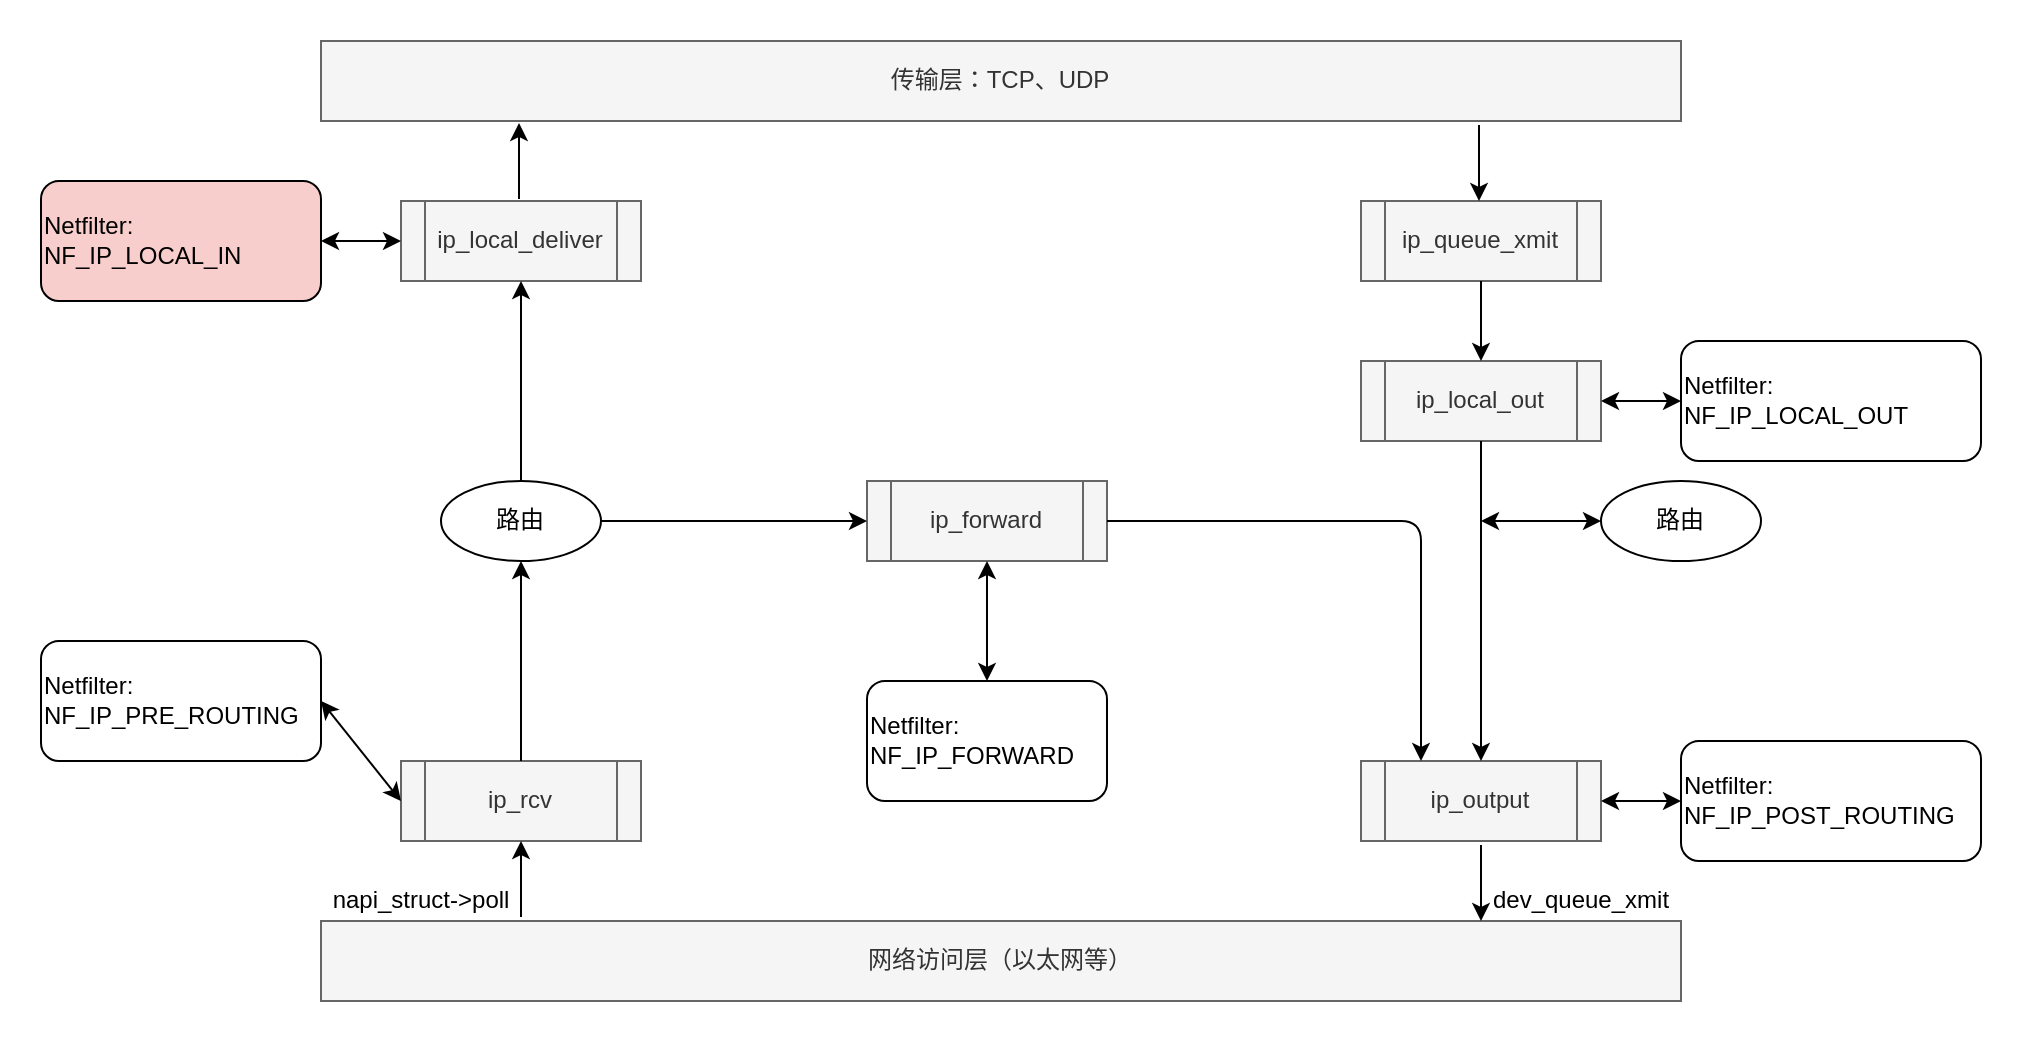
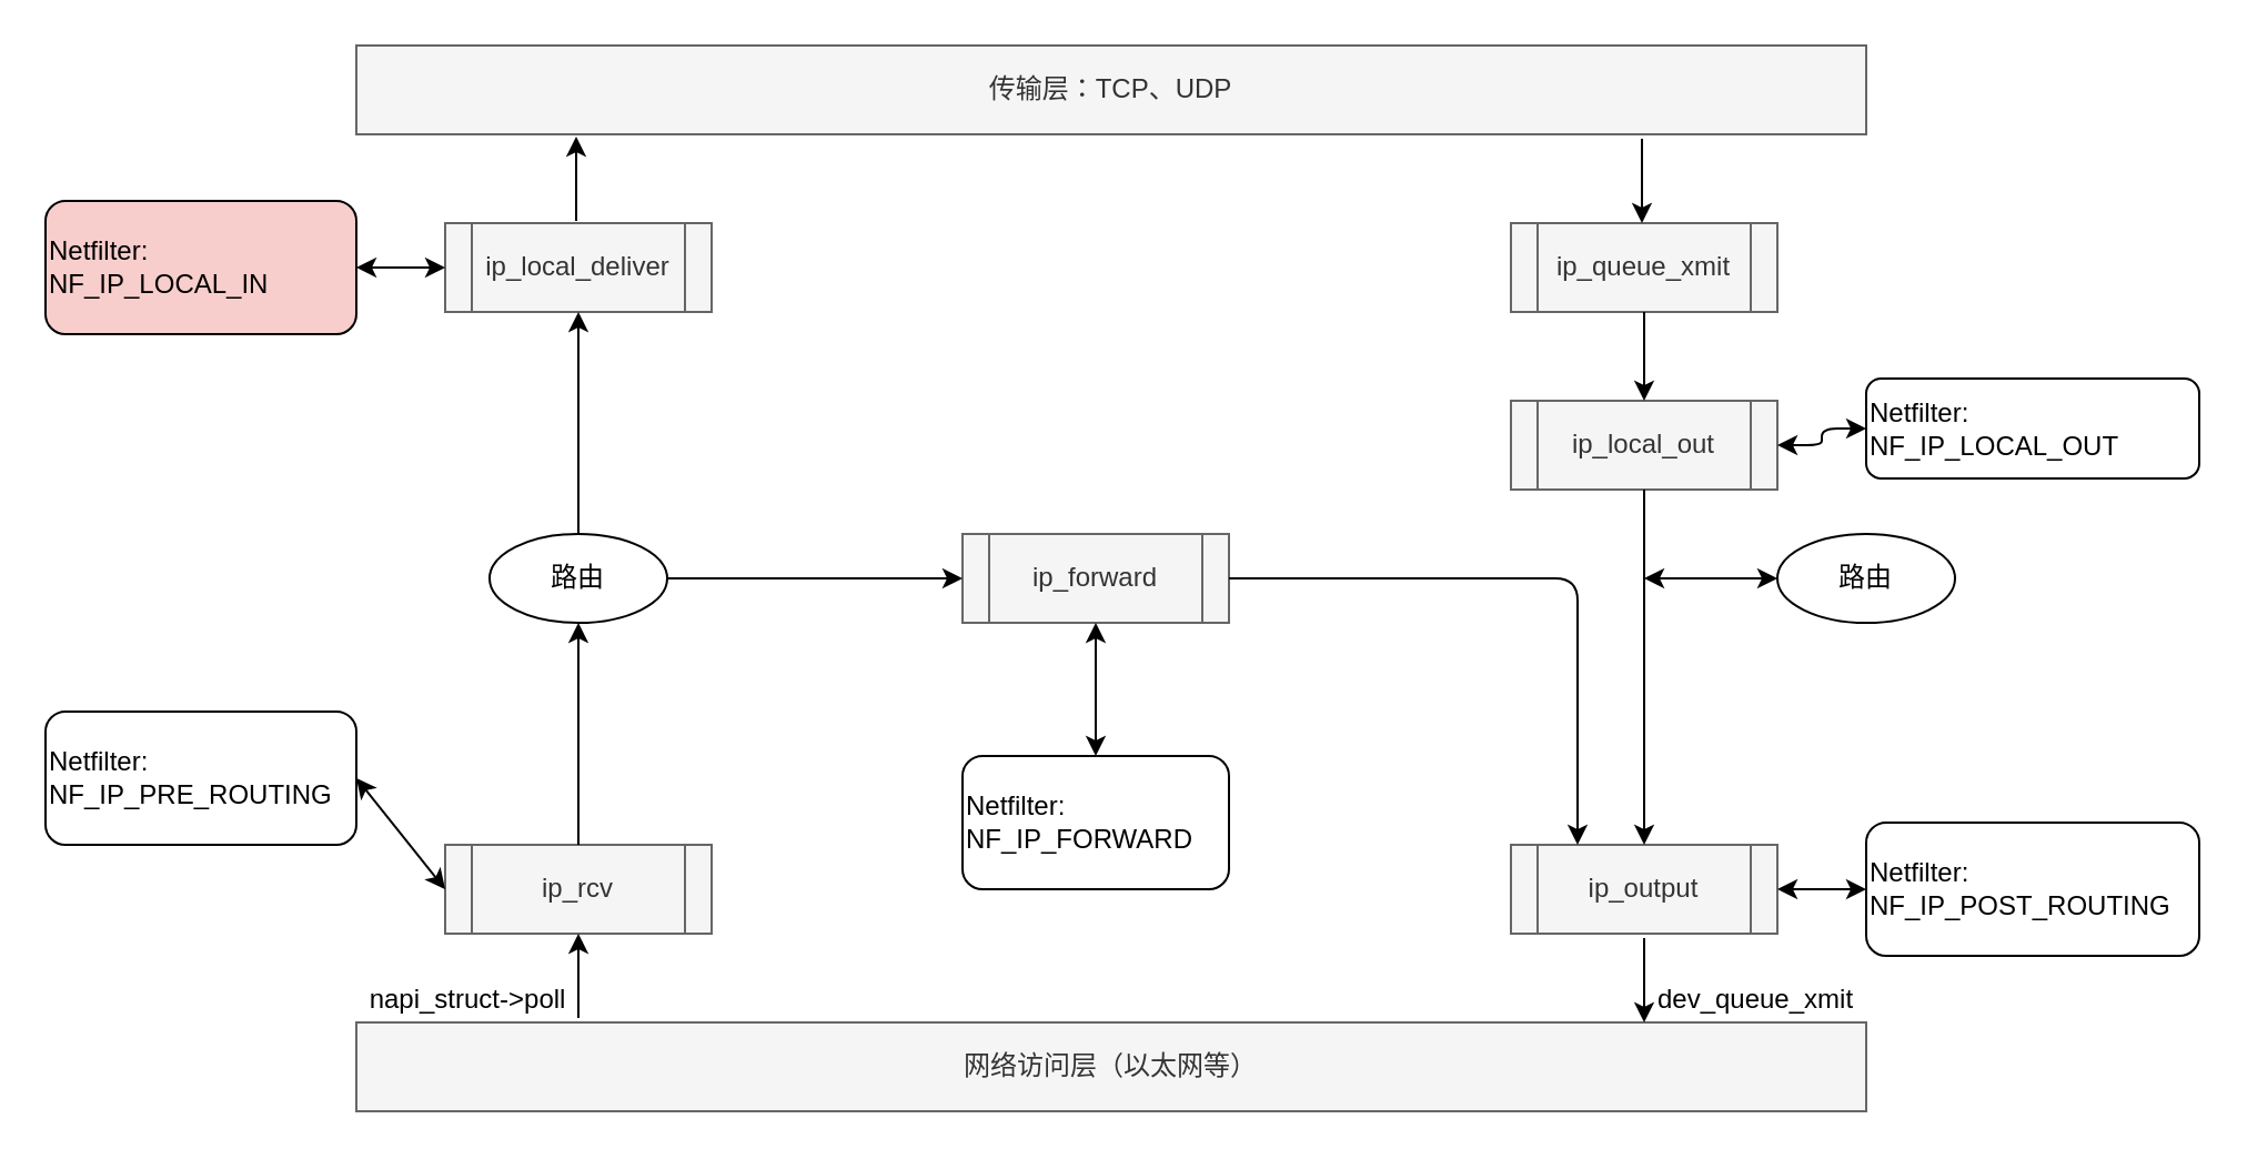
  <mxCell id="0" />
  <mxCell id="1" parent="0" />
  <mxCell id="2" value="网络访问层（以太网等）" style="rounded=0;whiteSpace=wrap;html=1;fillColor=#f5f5f5;strokeColor=#666666;fontColor=#333333;" parent="1" vertex="1"><mxGeometry x="160" y="460" width="680" height="40" as="geometry" /></mxCell>
  <mxCell id="3" value="传输层：TCP、UDP" style="rounded=0;whiteSpace=wrap;html=1;fillColor=#f5f5f5;strokeColor=#666666;fontColor=#333333;" parent="1" vertex="1"><mxGeometry x="160" y="20" width="680" height="40" as="geometry" /></mxCell>
  <mxCell id="4" value="ip_rcv" style="shape=process;whiteSpace=wrap;html=1;backgroundOutline=1;fillColor=#f5f5f5;strokeColor=#666666;fontColor=#333333;fontStyle=0" parent="1" vertex="1"><mxGeometry x="200" y="380" width="120" height="40" as="geometry" /></mxCell>
  <mxCell id="5" value="路由" style="ellipse;whiteSpace=wrap;html=1;" parent="1" vertex="1"><mxGeometry x="220" y="240" width="80" height="40" as="geometry" /></mxCell>
  <mxCell id="6" value="ip_local_deliver" style="shape=process;whiteSpace=wrap;html=1;backgroundOutline=1;fillColor=#f5f5f5;strokeColor=#666666;fontColor=#333333;fontStyle=0" parent="1" vertex="1"><mxGeometry x="200" y="100" width="120" height="40" as="geometry" /></mxCell>
  <mxCell id="7" value="ip_forward" style="shape=process;whiteSpace=wrap;html=1;backgroundOutline=1;fillColor=#f5f5f5;strokeColor=#666666;fontColor=#333333;fontStyle=0" parent="1" vertex="1"><mxGeometry x="433" y="240" width="120" height="40" as="geometry" /></mxCell>
  <mxCell id="8" value="ip_queue_xmit" style="shape=process;whiteSpace=wrap;html=1;backgroundOutline=1;fillColor=#f5f5f5;strokeColor=#666666;fontColor=#333333;fontStyle=0" parent="1" vertex="1"><mxGeometry x="680" y="100" width="120" height="40" as="geometry" /></mxCell>
  <mxCell id="9" value="ip_local_out" style="shape=process;whiteSpace=wrap;html=1;backgroundOutline=1;fillColor=#f5f5f5;strokeColor=#666666;fontColor=#333333;fontStyle=0" parent="1" vertex="1"><mxGeometry x="680" y="180" width="120" height="40" as="geometry" /></mxCell>
  <mxCell id="10" value="ip_output" style="shape=process;whiteSpace=wrap;html=1;backgroundOutline=1;fillColor=#f5f5f5;strokeColor=#666666;fontColor=#333333;fontStyle=0" parent="1" vertex="1"><mxGeometry x="680" y="380" width="120" height="40" as="geometry" /></mxCell>
  <mxCell id="11" value="" style="endArrow=classic;html=1;" parent="1" edge="1"><mxGeometry width="50" height="50" relative="1" as="geometry"><mxPoint x="260" y="458" as="sourcePoint" /><mxPoint x="260" y="420" as="targetPoint" /></mxGeometry></mxCell>
  <mxCell id="12" value="" style="endArrow=classic;html=1;entryX=0.5;entryY=1;entryDx=0;entryDy=0;exitX=0.5;exitY=0;exitDx=0;exitDy=0;" parent="1" source="4" target="5" edge="1"><mxGeometry width="50" height="50" relative="1" as="geometry"><mxPoint x="270" y="468" as="sourcePoint" /><mxPoint x="270" y="430" as="targetPoint" /></mxGeometry></mxCell>
  <mxCell id="13" value="" style="endArrow=classic;html=1;entryX=0.5;entryY=1;entryDx=0;entryDy=0;exitX=0.5;exitY=0;exitDx=0;exitDy=0;" parent="1" source="5" target="6" edge="1"><mxGeometry width="50" height="50" relative="1" as="geometry"><mxPoint x="270" y="390" as="sourcePoint" /><mxPoint x="270" y="290" as="targetPoint" /></mxGeometry></mxCell>
  <mxCell id="14" value="" style="endArrow=classic;html=1;" parent="1" edge="1"><mxGeometry width="50" height="50" relative="1" as="geometry"><mxPoint x="259" y="99" as="sourcePoint" /><mxPoint x="259" y="61" as="targetPoint" /></mxGeometry></mxCell>
  <mxCell id="15" value="" style="endArrow=classic;html=1;entryX=0;entryY=0.5;entryDx=0;entryDy=0;exitX=1;exitY=0.5;exitDx=0;exitDy=0;" parent="1" source="5" target="7" edge="1"><mxGeometry width="50" height="50" relative="1" as="geometry"><mxPoint x="160" y="570" as="sourcePoint" /><mxPoint x="210" y="520" as="targetPoint" /></mxGeometry></mxCell>
  <mxCell id="16" value="" style="endArrow=classic;html=1;entryX=0.25;entryY=0;entryDx=0;entryDy=0;exitX=1;exitY=0.5;exitDx=0;exitDy=0;rounded=1;" parent="1" source="7" target="10" edge="1"><mxGeometry width="50" height="50" relative="1" as="geometry"><mxPoint x="310" y="270" as="sourcePoint" /><mxPoint x="443" y="270" as="targetPoint" /><Array as="points"><mxPoint x="710" y="260" /></Array></mxGeometry></mxCell>
  <mxCell id="17" value="" style="endArrow=none;html=1;startArrow=classic;startFill=1;endFill=0;" parent="1" edge="1"><mxGeometry width="50" height="50" relative="1" as="geometry"><mxPoint x="739" y="100" as="sourcePoint" /><mxPoint x="739" y="62" as="targetPoint" /></mxGeometry></mxCell>
  <mxCell id="18" value="" style="endArrow=classic;html=1;entryX=0.5;entryY=0;entryDx=0;entryDy=0;exitX=0.5;exitY=1;exitDx=0;exitDy=0;" parent="1" source="8" target="9" edge="1"><mxGeometry width="50" height="50" relative="1" as="geometry"><mxPoint x="740" y="150" as="sourcePoint" /><mxPoint x="880" y="120" as="targetPoint" /></mxGeometry></mxCell>
  <mxCell id="19" value="" style="endArrow=classic;html=1;entryX=0.5;entryY=0;entryDx=0;entryDy=0;exitX=0.5;exitY=1;exitDx=0;exitDy=0;" parent="1" source="9" target="10" edge="1"><mxGeometry width="50" height="50" relative="1" as="geometry"><mxPoint x="750" y="250" as="sourcePoint" /><mxPoint x="750" y="190" as="targetPoint" /></mxGeometry></mxCell>
  <mxCell id="20" value="路由" style="ellipse;whiteSpace=wrap;html=1;" parent="1" vertex="1"><mxGeometry x="800" y="240" width="80" height="40" as="geometry" /></mxCell>
  <mxCell id="21" value="" style="endArrow=none;html=1;startArrow=classic;startFill=1;endFill=0;" parent="1" edge="1"><mxGeometry width="50" height="50" relative="1" as="geometry"><mxPoint x="740" y="460" as="sourcePoint" /><mxPoint x="740" y="422" as="targetPoint" /></mxGeometry></mxCell>
  <mxCell id="22" value="" style="endArrow=classic;html=1;exitX=0;exitY=0.5;exitDx=0;exitDy=0;startArrow=classic;startFill=1;" parent="1" source="20" edge="1"><mxGeometry width="50" height="50" relative="1" as="geometry"><mxPoint x="910" y="300" as="sourcePoint" /><mxPoint x="740" y="260" as="targetPoint" /></mxGeometry></mxCell>
  <mxCell id="23" value="Netfilter:&lt;br&gt;NF_IP_FORWARD" style="rounded=1;whiteSpace=wrap;html=1;align=left;" parent="1" vertex="1"><mxGeometry x="433" y="340" width="120" height="60" as="geometry" /></mxCell>
  <mxCell id="24" value="Netfilter:&lt;br&gt;NF_IP_PRE_ROUTING" style="rounded=1;whiteSpace=wrap;html=1;align=left;" parent="1" vertex="1"><mxGeometry x="20" y="320" width="140" height="60" as="geometry" /></mxCell>
  <mxCell id="25" value="Netfilter:&lt;br&gt;NF_IP_LOCAL_IN" style="rounded=1;whiteSpace=wrap;html=1;align=left;fillColor=#f8cecc;" parent="1" vertex="1"><mxGeometry x="20" y="90" width="140" height="60" as="geometry" /></mxCell>
  <mxCell id="26" value="" style="endArrow=classic;startArrow=classic;html=1;exitX=1;exitY=0.5;exitDx=0;exitDy=0;entryX=0;entryY=0.5;entryDx=0;entryDy=0;" parent="1" source="25" target="6" edge="1"><mxGeometry width="50" height="50" relative="1" as="geometry"><mxPoint x="140" y="220" as="sourcePoint" /><mxPoint x="190" y="170" as="targetPoint" /></mxGeometry></mxCell>
  <mxCell id="27" value="" style="endArrow=classic;startArrow=classic;html=1;exitX=1;exitY=0.5;exitDx=0;exitDy=0;entryX=0;entryY=0.5;entryDx=0;entryDy=0;" parent="1" source="24" target="4" edge="1"><mxGeometry width="50" height="50" relative="1" as="geometry"><mxPoint x="150" y="130" as="sourcePoint" /><mxPoint x="210" y="130" as="targetPoint" /></mxGeometry></mxCell>
  <mxCell id="28" value="" style="endArrow=classic;startArrow=classic;html=1;exitX=0.5;exitY=1;exitDx=0;exitDy=0;entryX=0.5;entryY=0;entryDx=0;entryDy=0;" parent="1" source="7" target="23" edge="1"><mxGeometry width="50" height="50" relative="1" as="geometry"><mxPoint x="440" y="330" as="sourcePoint" /><mxPoint x="500" y="330" as="targetPoint" /></mxGeometry></mxCell>
  <mxCell id="29" value="" style="edgeStyle=orthogonalEdgeStyle;rounded=1;orthogonalLoop=1;jettySize=auto;html=1;startArrow=classic;startFill=1;endArrow=classic;endFill=1;" parent="1" source="30" target="9" edge="1"><mxGeometry relative="1" as="geometry" /></mxCell>
- <mxCell id="30" value="Netfilter:&lt;br&gt;NF_IP_LOCAL_OUT" style="rounded=1;whiteSpace=wrap;html=1;align=left;" parent="1" vertex="1"><mxGeometry x="840" y="170" width="150" height="60" as="geometry" /></mxCell>
+ <mxCell id="30" value="Netfilter:&lt;br&gt;NF_IP_LOCAL_OUT" style="rounded=1;whiteSpace=wrap;html=1;align=left;" parent="1" vertex="1"><mxGeometry x="840" y="170" width="150" height="45" as="geometry" /></mxCell>
  <mxCell id="31" value="" style="edgeStyle=orthogonalEdgeStyle;rounded=1;orthogonalLoop=1;jettySize=auto;html=1;startArrow=classic;startFill=1;endArrow=classic;endFill=1;" parent="1" source="32" target="10" edge="1"><mxGeometry relative="1" as="geometry" /></mxCell>
  <mxCell id="32" value="Netfilter:&lt;br&gt;NF_IP_POST_ROUTING" style="rounded=1;whiteSpace=wrap;html=1;align=left;" parent="1" vertex="1"><mxGeometry x="840" y="370" width="150" height="60" as="geometry" /></mxCell>
  <mxCell id="33" value="napi_struct-&amp;gt;poll" style="text;html=1;resizable=0;autosize=1;align=center;verticalAlign=middle;points=[];fillColor=none;strokeColor=none;rounded=0;" parent="1" vertex="1"><mxGeometry x="160" y="440" width="100" height="20" as="geometry" /></mxCell>
  <mxCell id="34" value="dev_queue_xmit" style="text;html=1;resizable=0;autosize=1;align=center;verticalAlign=middle;points=[];fillColor=none;strokeColor=none;rounded=0;" parent="1" vertex="1"><mxGeometry x="740" y="440" width="100" height="20" as="geometry" /></mxCell>
